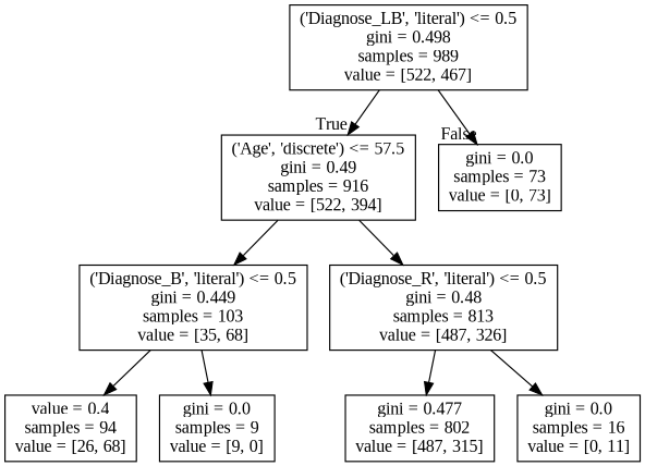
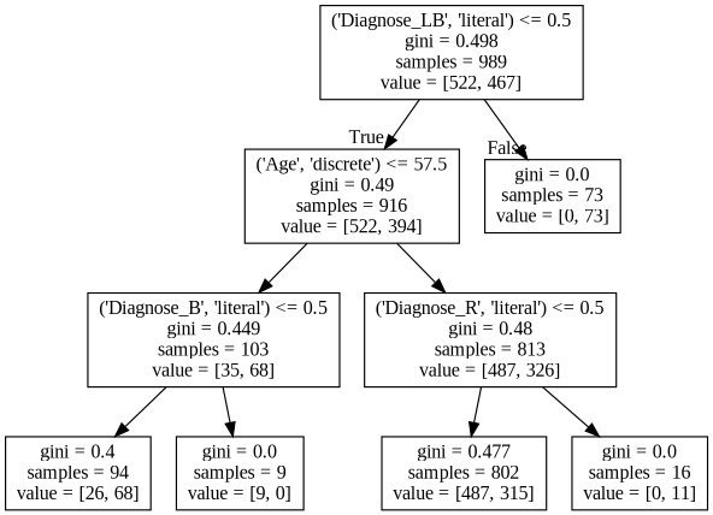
  digraph {
    fontname="Liberation Serif"
    node [fontname="Liberation Serif" shape=box]
    edge [fontname="Liberation Serif"]
    n1 [label="('Diagnose_LB', 'literal') <= 0.5\ngini = 0.498\nsamples = 989\nvalue = [522, 467]"]
    n2 [label="('Age', 'discrete') <= 57.5\ngini = 0.49\nsamples = 916\nvalue = [522, 394]"]
    n3 [label="gini = 0.0\nsamples = 73\nvalue = [0, 73]"]
    n4 [label="('Diagnose_B', 'literal') <= 0.5\ngini = 0.449\nsamples = 103\nvalue = [35, 68]"]
    n5 [label="('Diagnose_R', 'literal') <= 0.5\ngini = 0.48\nsamples = 813\nvalue = [487, 326]"]
-   n6 [label="value = 0.4\nsamples = 94\nvalue = [26, 68]"]
+   n6 [label="gini = 0.4\nsamples = 94\nvalue = [26, 68]"]
    n7 [label="gini = 0.0\nsamples = 9\nvalue = [9, 0]"]
    n8 [label="gini = 0.477\nsamples = 802\nvalue = [487, 315]"]
    n9 [label="gini = 0.0\nsamples = 16\nvalue = [0, 11]"]
    n1 -> n2 [headlabel=True labelangle=45 labeldistance=2.5]
    n1 -> n3 [headlabel=False labelangle=-45 labeldistance=2.5]
    n2 -> n4
    n2 -> n5
    n4 -> n6
    n4 -> n7
    n5 -> n8
    n5 -> n9
  }
